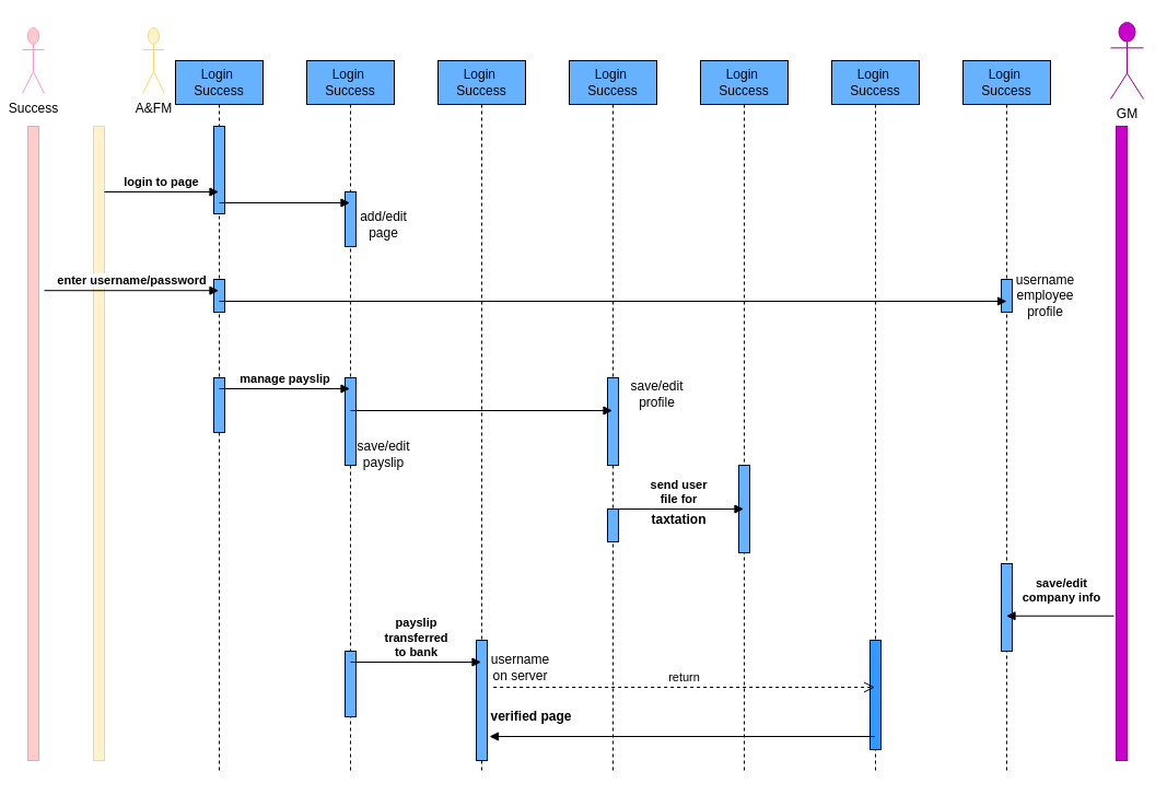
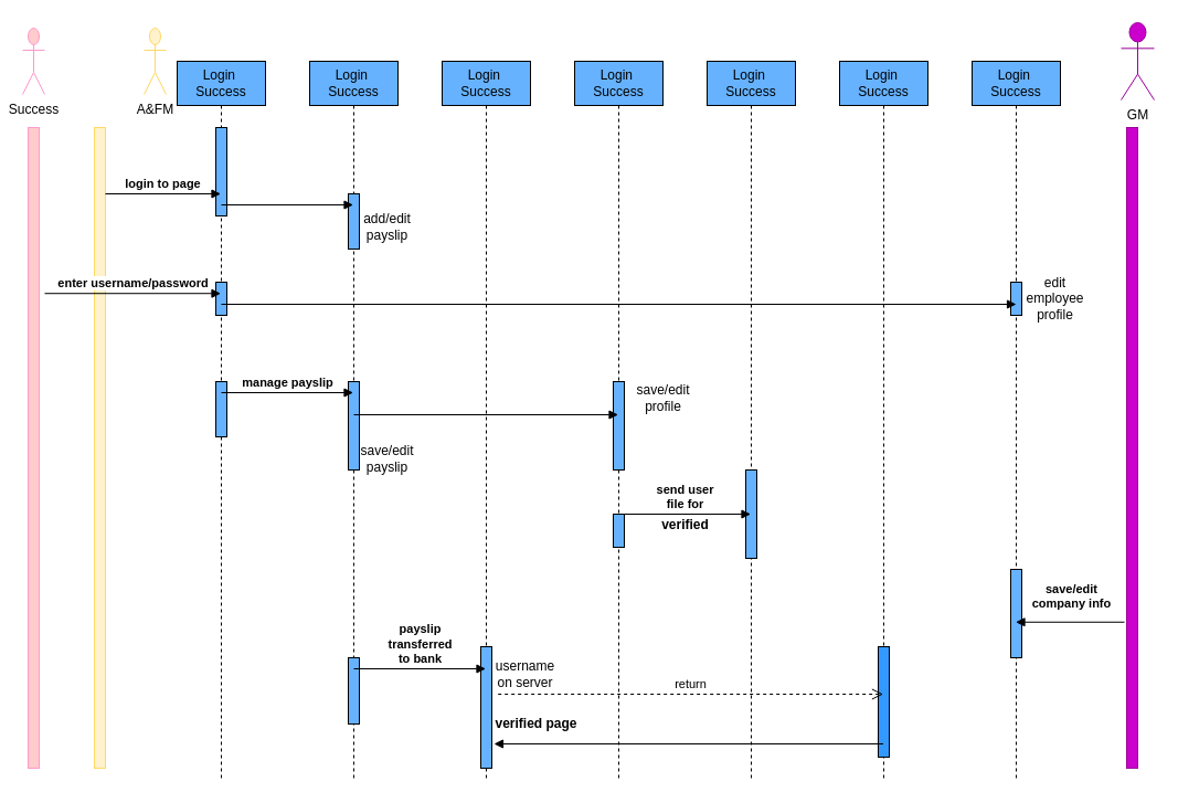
  <mxCell id="0" />
  <mxCell id="1" parent="0" />
  <mxCell id="2" value="" style="html=1;points=[];perimeter=orthogonalPerimeter;strokeColor=#FF99CC;fillColor=#FFCCCC;" vertex="1" parent="1"><mxGeometry x="25" y="115" width="10" height="580" as="geometry" /></mxCell>
  <mxCell id="3" value="Success" style="shape=umlActor;verticalLabelPosition=bottom;verticalAlign=top;html=1;strokeColor=#FF99CC;fillColor=#FFCCCC;" vertex="1" parent="1"><mxGeometry x="20" y="25" width="20" height="60" as="geometry" /></mxCell>
  <mxCell id="4" value="A&amp;amp;FM" style="shape=umlActor;verticalLabelPosition=bottom;verticalAlign=top;html=1;strokeColor=#FFD966;fillColor=#FFF2CC;" vertex="1" parent="1"><mxGeometry x="130" y="25" width="20" height="60" as="geometry" /></mxCell>
  <mxCell id="5" value="" style="html=1;points=[];perimeter=orthogonalPerimeter;strokeColor=#FFD966;fillColor=#FFF2CC;" vertex="1" parent="1"><mxGeometry x="85" y="115" width="10" height="580" as="geometry" /></mxCell>
  <mxCell id="6" value="GM" style="shape=umlActor;verticalLabelPosition=bottom;verticalAlign=top;html=1;strokeColor=#990099;fillColor=#CC00CC;" vertex="1" parent="1"><mxGeometry x="1015" y="20" width="30" height="70" as="geometry" /></mxCell>
  <mxCell id="7" value="" style="html=1;points=[];perimeter=orthogonalPerimeter;strokeColor=#990099;fillColor=#CC00CC;" vertex="1" parent="1"><mxGeometry x="1020" y="115" width="10" height="580" as="geometry" /></mxCell>
  <mxCell id="8" value="Login&amp;nbsp;&lt;br&gt;Success" style="shape=umlLifeline;perimeter=lifelinePerimeter;whiteSpace=wrap;html=1;container=1;collapsible=0;recursiveResize=0;outlineConnect=0;strokeColor=#000000;fillColor=#66B2FF;" vertex="1" parent="1"><mxGeometry x="160" y="55" width="80" height="650" as="geometry" /></mxCell>
  <mxCell id="9" value="" style="html=1;points=[];perimeter=orthogonalPerimeter;strokeColor=#000000;fillColor=#66B2FF;" vertex="1" parent="8"><mxGeometry x="35" y="60" width="10" height="80" as="geometry" /></mxCell>
  <mxCell id="10" value="" style="html=1;points=[];perimeter=orthogonalPerimeter;strokeColor=#000000;fillColor=#66B2FF;" vertex="1" parent="8"><mxGeometry x="35" y="200" width="10" height="30" as="geometry" /></mxCell>
  <mxCell id="11" value="" style="html=1;points=[];perimeter=orthogonalPerimeter;strokeColor=#000000;fillColor=#66B2FF;" vertex="1" parent="8"><mxGeometry x="35" y="290" width="10" height="50" as="geometry" /></mxCell>
  <mxCell id="12" value="Login&amp;nbsp;&lt;br&gt;Success" style="shape=umlLifeline;perimeter=lifelinePerimeter;whiteSpace=wrap;html=1;container=1;collapsible=0;recursiveResize=0;outlineConnect=0;strokeColor=#000000;fillColor=#66B2FF;" vertex="1" parent="1"><mxGeometry x="280" y="55" width="80" height="650" as="geometry" /></mxCell>
  <mxCell id="13" value="" style="html=1;points=[];perimeter=orthogonalPerimeter;strokeColor=#000000;fillColor=#66B2FF;" vertex="1" parent="12"><mxGeometry x="35" y="120" width="10" height="50" as="geometry" /></mxCell>
  <mxCell id="14" value="" style="html=1;points=[];perimeter=orthogonalPerimeter;strokeColor=#000000;fillColor=#66B2FF;" vertex="1" parent="12"><mxGeometry x="35" y="290" width="10" height="80" as="geometry" /></mxCell>
  <mxCell id="15" value="" style="html=1;points=[];perimeter=orthogonalPerimeter;strokeColor=#000000;fillColor=#66B2FF;" vertex="1" parent="12"><mxGeometry x="35" y="540" width="10" height="60" as="geometry" /></mxCell>
  <mxCell id="16" value="Login&amp;nbsp;&lt;br&gt;Success" style="shape=umlLifeline;perimeter=lifelinePerimeter;whiteSpace=wrap;html=1;container=1;collapsible=0;recursiveResize=0;outlineConnect=0;strokeColor=#000000;fillColor=#66B2FF;" vertex="1" parent="1"><mxGeometry x="400" y="55" width="80" height="650" as="geometry" /></mxCell>
  <mxCell id="17" value="" style="html=1;points=[];perimeter=orthogonalPerimeter;strokeColor=#000000;fillColor=#66B2FF;" vertex="1" parent="16"><mxGeometry x="35" y="530" width="10" height="110" as="geometry" /></mxCell>
  <mxCell id="18" value="Login&amp;nbsp;&lt;br&gt;Success" style="shape=umlLifeline;perimeter=lifelinePerimeter;whiteSpace=wrap;html=1;container=1;collapsible=0;recursiveResize=0;outlineConnect=0;strokeColor=#000000;fillColor=#66B2FF;" vertex="1" parent="1"><mxGeometry x="520" y="55" width="80" height="650" as="geometry" /></mxCell>
  <mxCell id="19" value="" style="html=1;points=[];perimeter=orthogonalPerimeter;strokeColor=#000000;fillColor=#66B2FF;" vertex="1" parent="18"><mxGeometry x="35" y="290" width="10" height="80" as="geometry" /></mxCell>
  <mxCell id="20" value="" style="html=1;points=[];perimeter=orthogonalPerimeter;strokeColor=#000000;fillColor=#66B2FF;" vertex="1" parent="18"><mxGeometry x="35" y="410" width="10" height="30" as="geometry" /></mxCell>
  <mxCell id="21" value="Login&amp;nbsp;&lt;br&gt;Success" style="shape=umlLifeline;perimeter=lifelinePerimeter;whiteSpace=wrap;html=1;container=1;collapsible=0;recursiveResize=0;outlineConnect=0;strokeColor=#000000;fillColor=#66B2FF;" vertex="1" parent="1"><mxGeometry x="640" y="55" width="80" height="650" as="geometry" /></mxCell>
  <mxCell id="22" value="" style="html=1;points=[];perimeter=orthogonalPerimeter;strokeColor=#000000;fillColor=#66B2FF;" vertex="1" parent="21"><mxGeometry x="35" y="370" width="10" height="80" as="geometry" /></mxCell>
  <mxCell id="23" value="Login&amp;nbsp;&lt;br&gt;Success" style="shape=umlLifeline;perimeter=lifelinePerimeter;whiteSpace=wrap;html=1;container=1;collapsible=0;recursiveResize=0;outlineConnect=0;strokeColor=#000000;fillColor=#66B2FF;" vertex="1" parent="1"><mxGeometry x="760" y="55" width="80" height="650" as="geometry" /></mxCell>
  <mxCell id="24" value="Login&amp;nbsp;&lt;br&gt;Success" style="shape=umlLifeline;perimeter=lifelinePerimeter;whiteSpace=wrap;html=1;container=1;collapsible=0;recursiveResize=0;outlineConnect=0;strokeColor=#000000;fillColor=#66B2FF;" vertex="1" parent="1"><mxGeometry x="880" y="55" width="80" height="650" as="geometry" /></mxCell>
  <mxCell id="25" value="" style="html=1;points=[];perimeter=orthogonalPerimeter;strokeColor=#000000;fillColor=#66B2FF;" vertex="1" parent="24"><mxGeometry x="35" y="200" width="10" height="30" as="geometry" /></mxCell>
  <mxCell id="26" value="" style="html=1;points=[];perimeter=orthogonalPerimeter;strokeColor=#000000;fillColor=#66B2FF;" vertex="1" parent="24"><mxGeometry x="35" y="460" width="10" height="80" as="geometry" /></mxCell>
  <mxCell id="27" value="&lt;b&gt;login to page&lt;/b&gt;" style="html=1;verticalAlign=bottom;endArrow=block;" edge="1" parent="1" target="8"><mxGeometry width="80" relative="1" as="geometry"><mxPoint x="95" y="175" as="sourcePoint" /><mxPoint x="175" y="175" as="targetPoint" /></mxGeometry></mxCell>
  <mxCell id="28" value="" style="html=1;verticalAlign=bottom;endArrow=block;" edge="1" parent="1" target="12"><mxGeometry x="1" y="-29" width="80" relative="1" as="geometry"><mxPoint x="200" y="185" as="sourcePoint" /><mxPoint x="280" y="185" as="targetPoint" /><mxPoint x="20" y="-9" as="offset" /></mxGeometry></mxCell>
- <mxCell id="29" value="add/edit&lt;br&gt;page" style="text;html=1;align=center;verticalAlign=middle;resizable=0;points=[];autosize=1;" vertex="1" parent="1"><mxGeometry x="320" y="190" width="60" height="30" as="geometry" /></mxCell>
+ <mxCell id="29" value="add/edit&lt;br&gt;payslip" style="text;html=1;align=center;verticalAlign=middle;resizable=0;points=[];autosize=1;" vertex="1" parent="1"><mxGeometry x="320" y="190" width="60" height="30" as="geometry" /></mxCell>
  <mxCell id="30" value="&lt;b&gt;enter username/password&lt;/b&gt;" style="html=1;verticalAlign=bottom;endArrow=block;exitX=1.5;exitY=0.259;exitDx=0;exitDy=0;exitPerimeter=0;" edge="1" parent="1" source="2" target="8"><mxGeometry width="80" relative="1" as="geometry"><mxPoint x="95" y="265" as="sourcePoint" /><mxPoint x="175" y="265" as="targetPoint" /></mxGeometry></mxCell>
  <mxCell id="31" value="" style="html=1;verticalAlign=bottom;endArrow=block;" edge="1" parent="1"><mxGeometry width="80" relative="1" as="geometry"><mxPoint x="200" y="275" as="sourcePoint" /><mxPoint x="920" y="275" as="targetPoint" /></mxGeometry></mxCell>
- <mxCell id="32" value="username&lt;br&gt;employee&lt;br&gt;profile" style="text;html=1;align=center;verticalAlign=middle;resizable=0;points=[];autosize=1;" vertex="1" parent="1"><mxGeometry x="920" y="245" width="70" height="50" as="geometry" /></mxCell>
+ <mxCell id="32" value="edit&lt;br&gt;employee&lt;br&gt;profile" style="text;html=1;align=center;verticalAlign=middle;resizable=0;points=[];autosize=1;" vertex="1" parent="1"><mxGeometry x="920" y="245" width="70" height="50" as="geometry" /></mxCell>
  <mxCell id="33" value="&lt;b&gt;manage payslip&lt;/b&gt;" style="html=1;verticalAlign=bottom;endArrow=block;" edge="1" parent="1" target="12"><mxGeometry width="80" relative="1" as="geometry"><mxPoint x="200" y="355" as="sourcePoint" /><mxPoint x="280" y="355" as="targetPoint" /></mxGeometry></mxCell>
  <mxCell id="34" value="save/edit&lt;br&gt;payslip" style="text;html=1;align=center;verticalAlign=middle;resizable=0;points=[];autosize=1;" vertex="1" parent="1"><mxGeometry x="320" y="400" width="60" height="30" as="geometry" /></mxCell>
  <mxCell id="35" value="" style="html=1;verticalAlign=bottom;endArrow=block;" edge="1" parent="1" target="18"><mxGeometry width="80" relative="1" as="geometry"><mxPoint x="320" y="375" as="sourcePoint" /><mxPoint x="400" y="375" as="targetPoint" /></mxGeometry></mxCell>
  <mxCell id="36" value="save/edit&lt;br&gt;profile" style="text;html=1;align=center;verticalAlign=middle;resizable=0;points=[];autosize=1;" vertex="1" parent="1"><mxGeometry x="570" y="345" width="60" height="30" as="geometry" /></mxCell>
  <mxCell id="37" value="&lt;b&gt;send user&lt;br&gt;file for&lt;/b&gt;" style="html=1;verticalAlign=bottom;endArrow=block;" edge="1" parent="1" target="21"><mxGeometry width="80" relative="1" as="geometry"><mxPoint x="560" y="465" as="sourcePoint" /><mxPoint x="640" y="465" as="targetPoint" /></mxGeometry></mxCell>
- <mxCell id="38" value="&lt;b&gt;taxtation&lt;/b&gt;" style="text;html=1;align=center;verticalAlign=middle;resizable=0;points=[];autosize=1;" vertex="1" parent="1"><mxGeometry x="585" y="465" width="70" height="20" as="geometry" /></mxCell>
+ <mxCell id="38" value="&lt;b&gt;verified&lt;/b&gt;" style="text;html=1;align=center;verticalAlign=middle;resizable=0;points=[];autosize=1;" vertex="1" parent="1"><mxGeometry x="585" y="465" width="70" height="20" as="geometry" /></mxCell>
  <mxCell id="39" value="&lt;b&gt;save/edit&lt;br&gt;company info&lt;/b&gt;" style="html=1;verticalAlign=bottom;endArrow=block;exitX=-0.2;exitY=0.772;exitDx=0;exitDy=0;exitPerimeter=0;" edge="1" parent="1" source="7" target="24"><mxGeometry x="-0.029" y="-8" width="80" relative="1" as="geometry"><mxPoint x="940" y="535" as="sourcePoint" /><mxPoint x="1020" y="535" as="targetPoint" /><mxPoint as="offset" /></mxGeometry></mxCell>
  <mxCell id="40" value="&lt;b&gt;payslip&lt;br&gt;transferred&lt;br&gt;to bank&lt;/b&gt;" style="html=1;verticalAlign=bottom;endArrow=block;" edge="1" parent="1" target="16"><mxGeometry width="80" relative="1" as="geometry"><mxPoint x="320" y="605" as="sourcePoint" /><mxPoint x="400" y="605" as="targetPoint" /></mxGeometry></mxCell>
  <mxCell id="41" value="" style="html=1;points=[];perimeter=orthogonalPerimeter;fillColor=#3399FF;" vertex="1" parent="1"><mxGeometry x="795" y="585" width="10" height="100" as="geometry" /></mxCell>
  <mxCell id="42" value="return" style="html=1;verticalAlign=bottom;endArrow=open;dashed=1;endSize=8;exitX=1.567;exitY=0.391;exitDx=0;exitDy=0;exitPerimeter=0;" edge="1" parent="1" source="17" target="23"><mxGeometry relative="1" as="geometry"><mxPoint x="610" y="515" as="sourcePoint" /><mxPoint x="530" y="515" as="targetPoint" /></mxGeometry></mxCell>
  <mxCell id="43" value="username&lt;br&gt;on server" style="text;html=1;align=center;verticalAlign=middle;resizable=0;points=[];autosize=1;" vertex="1" parent="1"><mxGeometry x="440" y="595" width="70" height="30" as="geometry" /></mxCell>
  <mxCell id="44" value="" style="html=1;verticalAlign=bottom;endArrow=block;" edge="1" parent="1" source="23"><mxGeometry width="80" relative="1" as="geometry"><mxPoint x="530" y="505" as="sourcePoint" /><mxPoint x="447" y="673" as="targetPoint" /></mxGeometry></mxCell>
  <mxCell id="45" value="&lt;b&gt;verified page&lt;/b&gt;" style="text;html=1;align=center;verticalAlign=middle;resizable=0;points=[];autosize=1;" vertex="1" parent="1"><mxGeometry x="440" y="645" width="90" height="20" as="geometry" /></mxCell>
